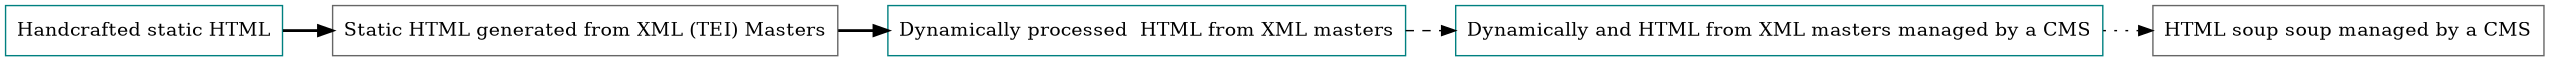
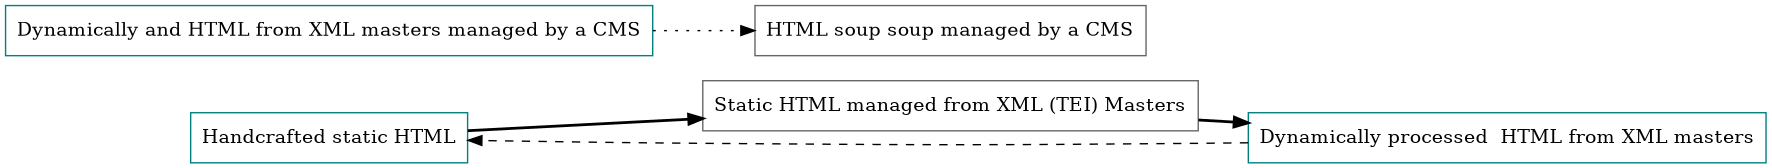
  digraph {
    rankdir=LR
    node [color=teal shape=box]
    edge [style=bold]
    n1 [label="Handcrafted static HTML"]
-   n2 [color=gray40 label="Static HTML generated from XML (TEI) Masters"]
+   n2 [color=gray40 label="Static HTML managed from XML (TEI) Masters"]
    n3 [label="Dynamically processed  HTML from XML masters"]
    n4 [label="Dynamically and HTML from XML masters managed by a CMS"]
    n5 [color=gray40 label="HTML soup soup managed by a CMS"]
    n1 -> n2
    n2 -> n3
-   n3 -> n4 [style=dashed]
+   n3 -> n1 [style=dashed]
    n4 -> n5 [style=dotted]
  }
